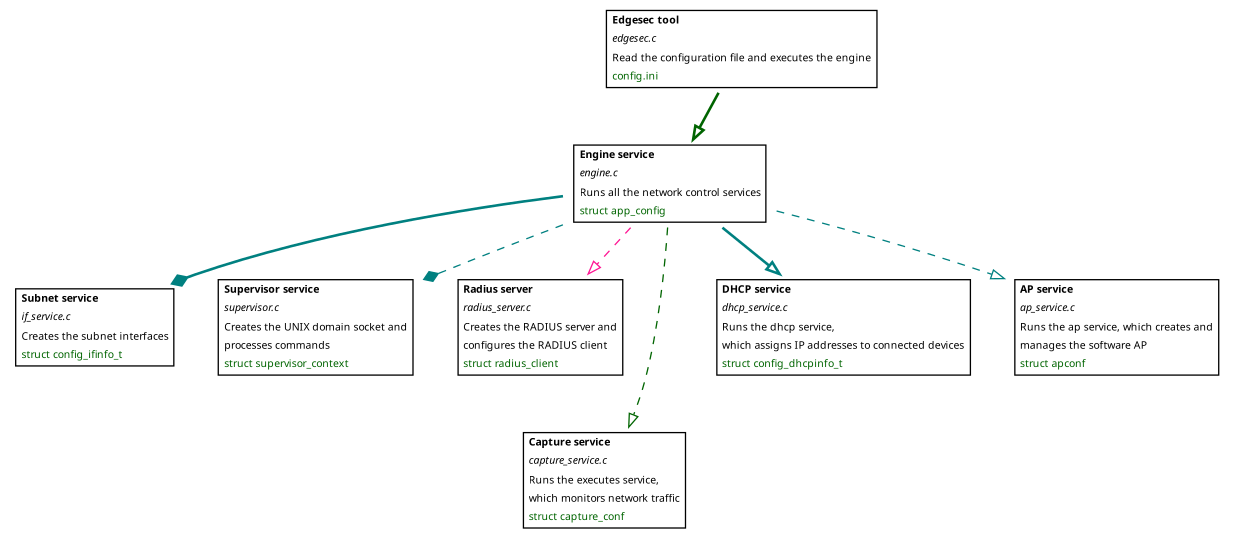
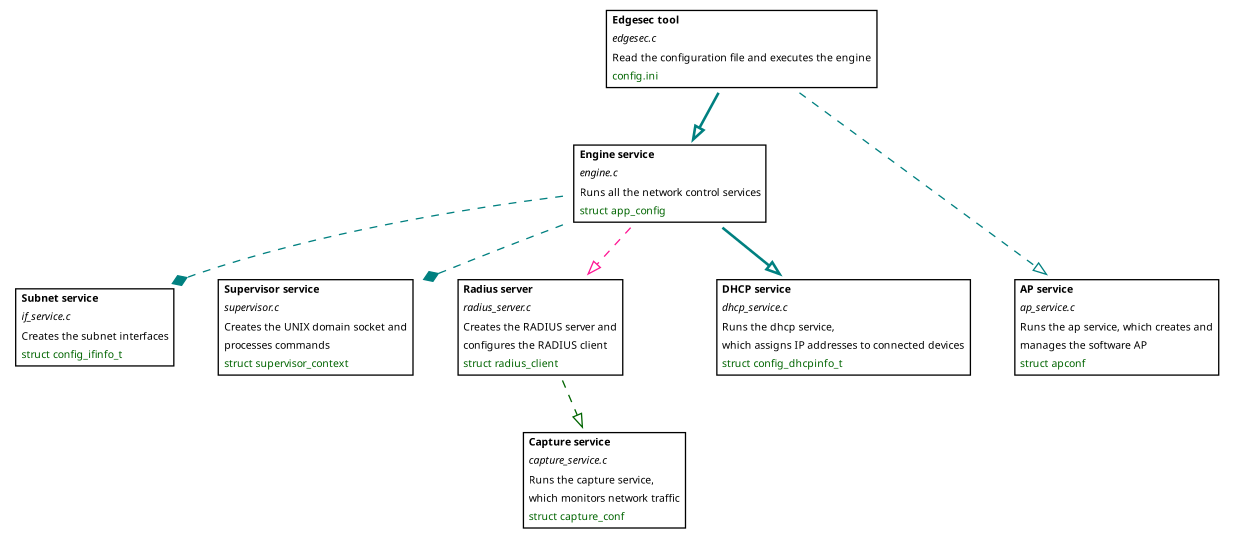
  digraph {
    node [fontname="Sans serif" fontsize=8 shape=plaintext]
    edge [arrowhead=onormal color=teal style=dashed]
    n1 [label=<    <table border="1" cellborder="0" cellspacing="1">      <tr><td align="left"><b>Edgesec tool</b></td></tr>      <tr><td align="left"><i>edgesec.c</i></td></tr>      <tr><td align="left">Read the configuration file and executes the engine</td></tr>      <tr><td align="left"><font color="darkgreen">config.ini</font></td></tr>    </table>>]
    n2 [label=<    <table border="1" cellborder="0" cellspacing="1">      <tr><td align="left"><b>Engine service</b></td></tr>      <tr><td align="left"><i>engine.c</i></td></tr>      <tr><td align="left">Runs all the network control services</td></tr>      <tr><td align="left"><font color="darkgreen">struct app_config</font></td></tr>    </table>>]
    n3 [label=<    <table border="1" cellborder="0" cellspacing="1">      <tr><td align="left"><b>Subnet service</b></td></tr>      <tr><td align="left"><i>if_service.c</i></td></tr>      <tr><td align="left">Creates the subnet interfaces</td></tr>      <tr><td align="left"><font color="darkgreen">struct config_ifinfo_t</font></td></tr>    </table>>]
    n4 [label=<    <table border="1" cellborder="0" cellspacing="1">      <tr><td align="left"><b>Supervisor service</b></td></tr>      <tr><td align="left"><i>supervisor.c</i></td></tr>      <tr><td align="left">Creates the UNIX domain socket and</td></tr>      <tr><td align="left">processes commands</td></tr>      <tr><td align="left"><font color="darkgreen">struct supervisor_context</font></td></tr>    </table>>]
    n5 [label=<    <table border="1" cellborder="0" cellspacing="1">      <tr><td align="left"><b>Radius server</b></td></tr>      <tr><td align="left"><i>radius_server.c</i></td></tr>      <tr><td align="left">Creates the RADIUS server and</td></tr>      <tr><td align="left">configures the RADIUS client</td></tr>      <tr><td align="left"><font color="darkgreen">struct radius_client</font></td></tr>    </table>>]
    n6 [label=<    <table border="1" cellborder="0" cellspacing="1">      <tr><td align="left"><b>AP service</b></td></tr>      <tr><td align="left"><i>ap_service.c</i></td></tr>      <tr><td align="left">Runs the ap service, which creates and</td></tr>      <tr><td align="left">manages the software AP</td></tr>      <tr><td align="left"><font color="darkgreen">struct apconf</font></td></tr>    </table>>]
-   n7 [label=<    <table border="1" cellborder="0" cellspacing="1">      <tr><td align="left"><b>Capture service</b></td></tr>      <tr><td align="left"><i>capture_service.c</i></td></tr>      <tr><td align="left">Runs the executes service,</td></tr>      <tr><td align="left">which monitors network traffic</td></tr>      <tr><td align="left"><font color="darkgreen">struct capture_conf</font></td></tr>    </table>>]
+   n7 [label=<    <table border="1" cellborder="0" cellspacing="1">      <tr><td align="left"><b>Capture service</b></td></tr>      <tr><td align="left"><i>capture_service.c</i></td></tr>      <tr><td align="left">Runs the capture service,</td></tr>      <tr><td align="left">which monitors network traffic</td></tr>      <tr><td align="left"><font color="darkgreen">struct capture_conf</font></td></tr>    </table>>]
    n8 [label=<    <table border="1" cellborder="0" cellspacing="1">      <tr><td align="left"><b>DHCP service</b></td></tr>      <tr><td align="left"><i>dhcp_service.c</i></td></tr>      <tr><td align="left">Runs the dhcp service,</td></tr>      <tr><td align="left">which assigns IP addresses to connected devices</td></tr>      <tr><td align="left"><font color="darkgreen">struct config_dhcpinfo_t</font></td></tr>    </table>>]
-   n1 -> n2 [color=darkgreen style=bold]
-   n2 -> n3 [arrowhead=diamond style=bold]
+   n1 -> n2 [style=bold]
+   n2 -> n3 [arrowhead=diamond]
    n2 -> n4 [arrowhead=diamond]
    n2 -> n5 [color=deeppink]
-   n2 -> n6
-   n2 -> n7 [color=darkgreen]
+   n1 -> n6
+   n5 -> n7 [color=darkgreen]
    n2 -> n8 [style=bold]
  }
